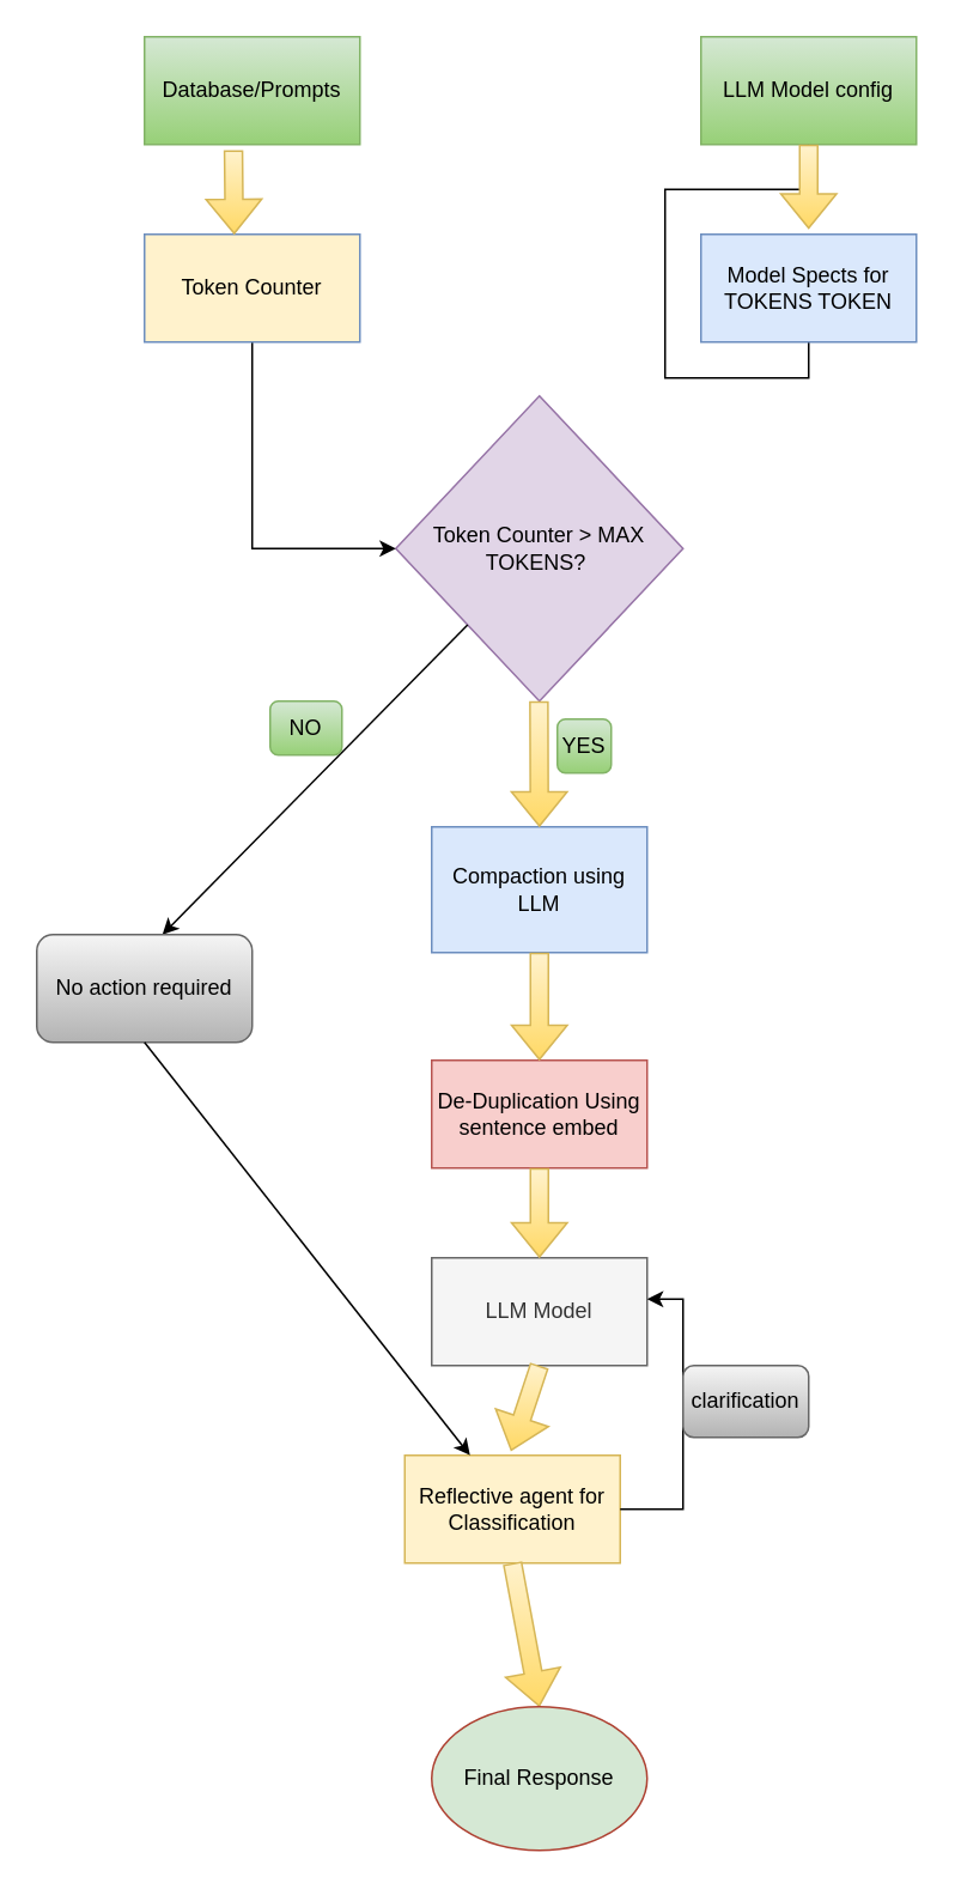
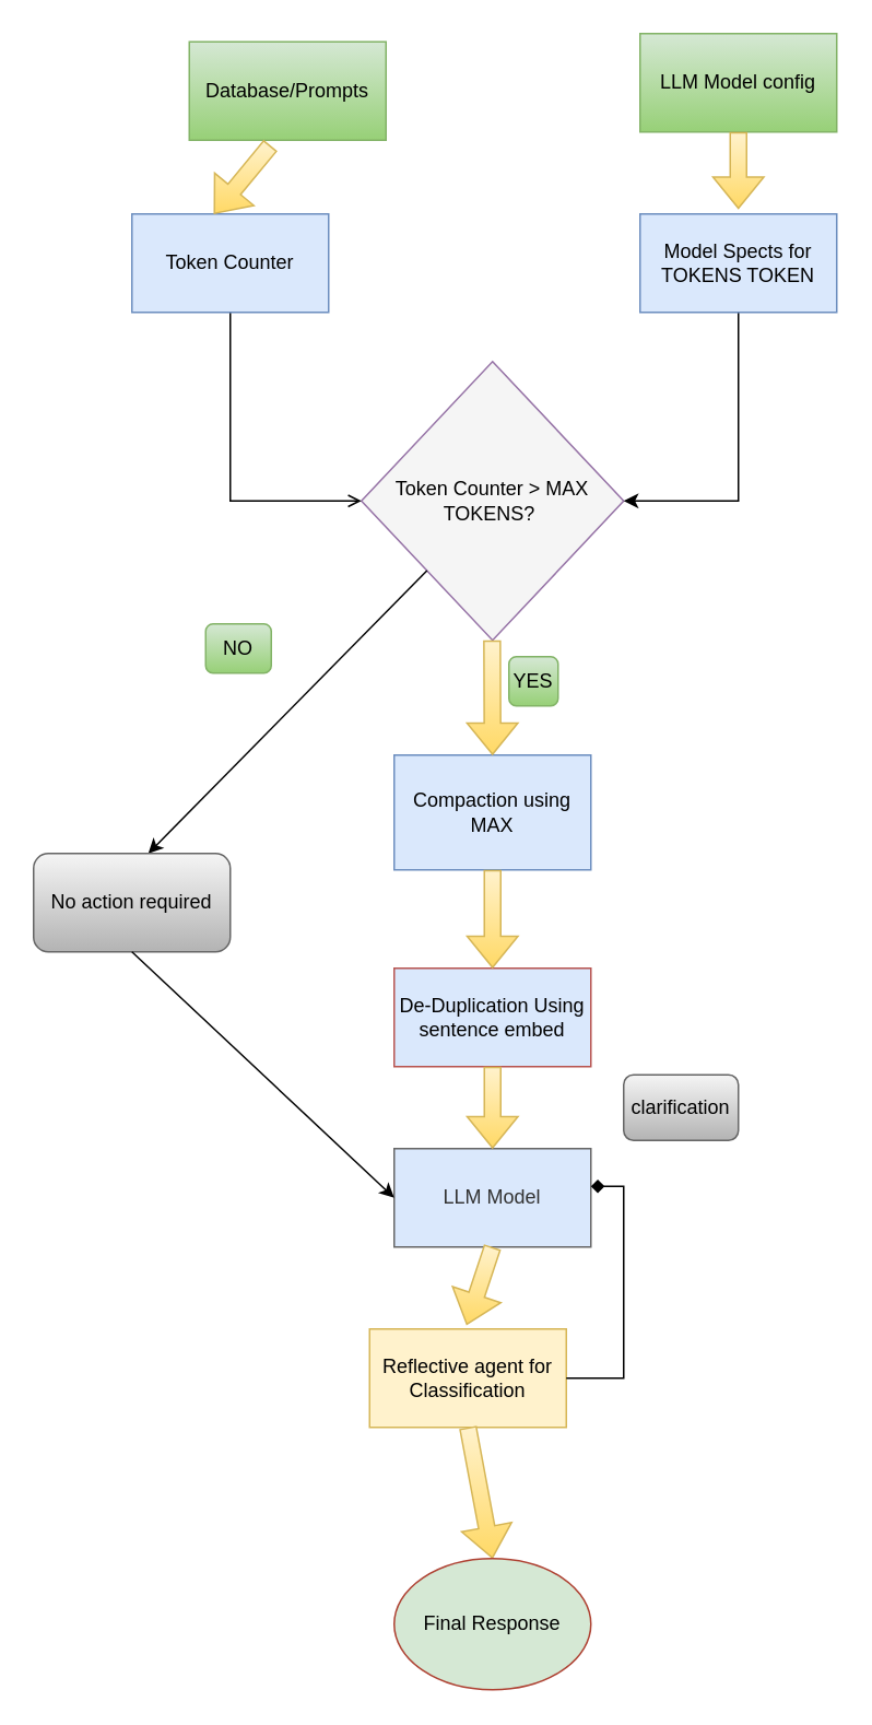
  <mxCell id="0" />
  <mxCell id="1" parent="0" />
- <mxCell id="2" value="Database/Prompts" style="rounded=0;whiteSpace=wrap;html=1;fillColor=#d5e8d4;strokeColor=#82b366;gradientColor=#97d077;" vertex="1" parent="1"><mxGeometry x="80" y="20" width="120" height="60" as="geometry" /></mxCell>
- <mxCell id="3" value="Compaction using LLM" style="rounded=0;whiteSpace=wrap;html=1;fillColor=#dae8fc;strokeColor=#6c8ebf;" vertex="1" parent="1"><mxGeometry x="240" y="460" width="120" height="70" as="geometry" /></mxCell>
- <mxCell id="4" value="Token Counter &amp;gt; MAX TOKENS?&amp;nbsp;" style="rhombus;whiteSpace=wrap;html=1;fillColor=#e1d5e7;strokeColor=#9673a6;" vertex="1" parent="1"><mxGeometry x="220" y="220" width="160" height="170" as="geometry" /></mxCell>
+ <mxCell id="2" value="Database/Prompts" style="rounded=0;whiteSpace=wrap;html=1;fillColor=#d5e8d4;strokeColor=#82b366;gradientColor=#97d077;" vertex="1" parent="1"><mxGeometry x="115" y="25" width="120" height="60" as="geometry" /></mxCell>
+ <mxCell id="3" value="Compaction using MAX" style="rounded=0;whiteSpace=wrap;html=1;fillColor=#dae8fc;strokeColor=#6c8ebf;" vertex="1" parent="1"><mxGeometry x="240" y="460" width="120" height="70" as="geometry" /></mxCell>
+ <mxCell id="4" value="Token Counter &amp;gt; MAX TOKENS?&amp;nbsp;" style="rhombus;whiteSpace=wrap;html=1;fillColor=#f5f5f5;strokeColor=#9673a6;" vertex="1" parent="1"><mxGeometry x="220" y="220" width="160" height="170" as="geometry" /></mxCell>
  <mxCell id="5" value="LLM Model config" style="rounded=0;whiteSpace=wrap;html=1;fillColor=#d5e8d4;strokeColor=#82b366;gradientColor=#97d077;" vertex="1" parent="1"><mxGeometry x="390" y="20" width="120" height="60" as="geometry" /></mxCell>
- <mxCell id="6" value="" style="edgeStyle=orthogonalEdgeStyle;rounded=0;orthogonalLoop=1;jettySize=auto;html=1;entryX=0;entryY=0.5;entryDx=0;entryDy=0;exitX=0.5;exitY=1;exitDx=0;exitDy=0;" edge="1" parent="1" source="7" target="4"><mxGeometry relative="1" as="geometry"><mxPoint x="140" y="300" as="targetPoint" /></mxGeometry></mxCell>
- <mxCell id="7" value="Token Counter" style="rounded=0;whiteSpace=wrap;html=1;fillColor=#fff2cc;strokeColor=#6c8ebf;" vertex="1" parent="1"><mxGeometry x="80" y="130" width="120" height="60" as="geometry" /></mxCell>
- <mxCell id="8" value="" style="edgeStyle=orthogonalEdgeStyle;rounded=0;orthogonalLoop=1;jettySize=auto;html=1;exitX=0.5;exitY=1;exitDx=0;exitDy=0;" edge="1" parent="1" source="9" target="5"><mxGeometry relative="1" as="geometry"><mxPoint x="450" y="300" as="targetPoint" /></mxGeometry></mxCell>
+ <mxCell id="6" value="" style="edgeStyle=orthogonalEdgeStyle;rounded=0;orthogonalLoop=1;jettySize=auto;html=1;entryX=0;entryY=0.5;entryDx=0;entryDy=0;exitX=0.5;exitY=1;exitDx=0;exitDy=0;endArrow=open;" edge="1" parent="1" source="7" target="4"><mxGeometry relative="1" as="geometry"><mxPoint x="140" y="300" as="targetPoint" /></mxGeometry></mxCell>
+ <mxCell id="7" value="Token Counter" style="rounded=0;whiteSpace=wrap;html=1;fillColor=#dae8fc;strokeColor=#6c8ebf;" vertex="1" parent="1"><mxGeometry x="80" y="130" width="120" height="60" as="geometry" /></mxCell>
+ <mxCell id="8" value="" style="edgeStyle=orthogonalEdgeStyle;rounded=0;orthogonalLoop=1;jettySize=auto;html=1;entryX=1;entryY=0.5;entryDx=0;entryDy=0;exitX=0.5;exitY=1;exitDx=0;exitDy=0;" edge="1" parent="1" source="9" target="4"><mxGeometry relative="1" as="geometry"><mxPoint x="450" y="300" as="targetPoint" /></mxGeometry></mxCell>
  <mxCell id="9" value="Model Spects for TOKENS TOKEN" style="rounded=0;whiteSpace=wrap;html=1;fillColor=#dae8fc;strokeColor=#6c8ebf;" vertex="1" parent="1"><mxGeometry x="390" y="130" width="120" height="60" as="geometry" /></mxCell>
  <mxCell id="10" value="YES" style="rounded=1;whiteSpace=wrap;html=1;fillColor=#d5e8d4;gradientColor=#97d077;strokeColor=#82b366;" vertex="1" parent="1"><mxGeometry x="310" y="400" width="30" height="30" as="geometry" /></mxCell>
- <mxCell id="11" value="De-Duplication Using sentence embed" style="rounded=0;whiteSpace=wrap;html=1;fillColor=#f8cecc;strokeColor=#b85450;" vertex="1" parent="1"><mxGeometry x="240" y="590" width="120" height="60" as="geometry" /></mxCell>
- <mxCell id="12" value="LLM Model" style="rounded=0;whiteSpace=wrap;html=1;fillColor=#f5f5f5;fontColor=#333333;strokeColor=#666666;" vertex="1" parent="1"><mxGeometry x="240" y="700" width="120" height="60" as="geometry" /></mxCell>
+ <mxCell id="11" value="De-Duplication Using sentence embed" style="rounded=0;whiteSpace=wrap;html=1;fillColor=#dae8fc;strokeColor=#b85450;" vertex="1" parent="1"><mxGeometry x="240" y="590" width="120" height="60" as="geometry" /></mxCell>
+ <mxCell id="12" value="LLM Model" style="rounded=0;whiteSpace=wrap;html=1;fillColor=#dae8fc;fontColor=#333333;strokeColor=#666666;" vertex="1" parent="1"><mxGeometry x="240" y="700" width="120" height="60" as="geometry" /></mxCell>
  <mxCell id="13" value="Reflective agent for Classification" style="rounded=0;whiteSpace=wrap;html=1;fillColor=#fff2cc;strokeColor=#d6b656;" vertex="1" parent="1"><mxGeometry x="225" y="810" width="120" height="60" as="geometry" /></mxCell>
- <mxCell id="14" style="edgeStyle=orthogonalEdgeStyle;rounded=0;orthogonalLoop=1;jettySize=auto;html=1;entryX=1;entryY=0.383;entryDx=0;entryDy=0;entryPerimeter=0;" edge="1" parent="1" source="13" target="12"><mxGeometry relative="1" as="geometry"><Array as="points"><mxPoint x="380" y="840" /><mxPoint x="380" y="723" /></Array></mxGeometry></mxCell>
- <mxCell id="15" value="clarification" style="rounded=1;whiteSpace=wrap;html=1;fillColor=#f5f5f5;gradientColor=#b3b3b3;strokeColor=#666666;" vertex="1" parent="1"><mxGeometry x="380" y="760" width="70" height="40" as="geometry" /></mxCell>
+ <mxCell id="14" style="edgeStyle=orthogonalEdgeStyle;rounded=0;orthogonalLoop=1;jettySize=auto;html=1;entryX=1;entryY=0.383;entryDx=0;entryDy=0;entryPerimeter=0;endArrow=diamond;" edge="1" parent="1" source="13" target="12"><mxGeometry relative="1" as="geometry"><Array as="points"><mxPoint x="380" y="840" /><mxPoint x="380" y="723" /></Array></mxGeometry></mxCell>
+ <mxCell id="15" value="clarification" style="rounded=1;whiteSpace=wrap;html=1;fillColor=#f5f5f5;gradientColor=#b3b3b3;strokeColor=#666666;" vertex="1" parent="1"><mxGeometry x="380" y="655" width="70" height="40" as="geometry" /></mxCell>
  <mxCell id="16" value="" style="shape=flexArrow;endArrow=classic;html=1;rounded=0;exitX=0.5;exitY=1;exitDx=0;exitDy=0;fillColor=#fff2cc;gradientColor=#ffd966;strokeColor=#d6b656;" edge="1" parent="1" source="13"><mxGeometry width="50" height="50" relative="1" as="geometry"><mxPoint x="310" y="900" as="sourcePoint" /><mxPoint x="300" y="950" as="targetPoint" /></mxGeometry></mxCell>
  <mxCell id="17" value="Final Response" style="ellipse;whiteSpace=wrap;html=1;fillColor=#d5e8d4;strokeColor=#ae4132;" vertex="1" parent="1"><mxGeometry x="240" y="950" width="120" height="80" as="geometry" /></mxCell>
  <mxCell id="18" value="" style="shape=flexArrow;endArrow=classic;html=1;rounded=0;exitX=0.5;exitY=1;exitDx=0;exitDy=0;entryX=0.493;entryY=-0.04;entryDx=0;entryDy=0;entryPerimeter=0;fillColor=#fff2cc;gradientColor=#ffd966;strokeColor=#d6b656;" edge="1" parent="1" target="13"><mxGeometry width="50" height="50" relative="1" as="geometry"><mxPoint x="300" y="760" as="sourcePoint" /><mxPoint x="300" y="810" as="targetPoint" /></mxGeometry></mxCell>
  <mxCell id="19" value="" style="shape=flexArrow;endArrow=classic;html=1;rounded=0;exitX=0.5;exitY=1;exitDx=0;exitDy=0;fillColor=#fff2cc;gradientColor=#ffd966;strokeColor=#d6b656;" edge="1" parent="1" source="11"><mxGeometry width="50" height="50" relative="1" as="geometry"><mxPoint x="300" y="670" as="sourcePoint" /><mxPoint x="300" y="700" as="targetPoint" /></mxGeometry></mxCell>
  <mxCell id="20" value="" style="shape=flexArrow;endArrow=classic;html=1;rounded=0;exitX=0.5;exitY=1;exitDx=0;exitDy=0;fillColor=#fff2cc;gradientColor=#ffd966;strokeColor=#d6b656;" edge="1" parent="1" source="3"><mxGeometry width="50" height="50" relative="1" as="geometry"><mxPoint x="300" y="550" as="sourcePoint" /><mxPoint x="300" y="590" as="targetPoint" /></mxGeometry></mxCell>
  <mxCell id="21" value="" style="shape=flexArrow;endArrow=classic;html=1;rounded=0;exitX=0.5;exitY=1;exitDx=0;exitDy=0;fillColor=#fff2cc;gradientColor=#ffd966;strokeColor=#d6b656;" edge="1" parent="1"><mxGeometry width="50" height="50" relative="1" as="geometry"><mxPoint x="299.74" y="390" as="sourcePoint" /><mxPoint x="300" y="460" as="targetPoint" /></mxGeometry></mxCell>
  <mxCell id="22" value="" style="shape=flexArrow;endArrow=classic;html=1;rounded=0;exitX=0.413;exitY=1.053;exitDx=0;exitDy=0;exitPerimeter=0;fillColor=#fff2cc;strokeColor=#d6b656;gradientColor=#ffd966;" edge="1" parent="1" source="2"><mxGeometry width="50" height="50" relative="1" as="geometry"><mxPoint x="130" y="100" as="sourcePoint" /><mxPoint x="130" y="130" as="targetPoint" /></mxGeometry></mxCell>
  <mxCell id="23" value="" style="endArrow=classic;html=1;rounded=0;exitX=0;exitY=1;exitDx=0;exitDy=0;" edge="1" parent="1" source="4"><mxGeometry width="50" height="50" relative="1" as="geometry"><mxPoint x="190" y="420" as="sourcePoint" /><mxPoint x="90" y="520" as="targetPoint" /></mxGeometry></mxCell>
  <mxCell id="24" value="No action required" style="rounded=1;whiteSpace=wrap;html=1;fillColor=#f5f5f5;strokeColor=#666666;gradientColor=#b3b3b3;" vertex="1" parent="1"><mxGeometry x="20" y="520" width="120" height="60" as="geometry" /></mxCell>
- <mxCell id="25" value="NO" style="rounded=1;whiteSpace=wrap;html=1;fillColor=#d5e8d4;gradientColor=#97d077;strokeColor=#82b366;" vertex="1" parent="1"><mxGeometry x="150" y="390" width="40" height="30" as="geometry" /></mxCell>
- <mxCell id="26" value="" style="endArrow=classic;html=1;rounded=0;exitX=0.5;exitY=1;exitDx=0;exitDy=0;" edge="1" parent="1" source="24" target="13"><mxGeometry width="50" height="50" relative="1" as="geometry"><mxPoint x="115" y="750" as="sourcePoint" /><mxPoint x="165" y="700" as="targetPoint" /></mxGeometry></mxCell>
+ <mxCell id="25" value="NO" style="rounded=1;whiteSpace=wrap;html=1;fillColor=#d5e8d4;gradientColor=#97d077;strokeColor=#82b366;" vertex="1" parent="1"><mxGeometry x="125" y="380" width="40" height="30" as="geometry" /></mxCell>
+ <mxCell id="26" value="" style="endArrow=classic;html=1;rounded=0;exitX=0.5;exitY=1;exitDx=0;exitDy=0;entryX=0;entryY=0.5;entryDx=0;entryDy=0;" edge="1" parent="1" source="24" target="12"><mxGeometry width="50" height="50" relative="1" as="geometry"><mxPoint x="115" y="750" as="sourcePoint" /><mxPoint x="165" y="700" as="targetPoint" /></mxGeometry></mxCell>
  <mxCell id="27" value="" style="shape=flexArrow;endArrow=classic;html=1;rounded=0;exitX=0.413;exitY=1.053;exitDx=0;exitDy=0;exitPerimeter=0;fillColor=#fff2cc;gradientColor=#ffd966;strokeColor=#d6b656;" edge="1" parent="1"><mxGeometry width="50" height="50" relative="1" as="geometry"><mxPoint x="450" y="80" as="sourcePoint" /><mxPoint x="450" y="127" as="targetPoint" /></mxGeometry></mxCell>
